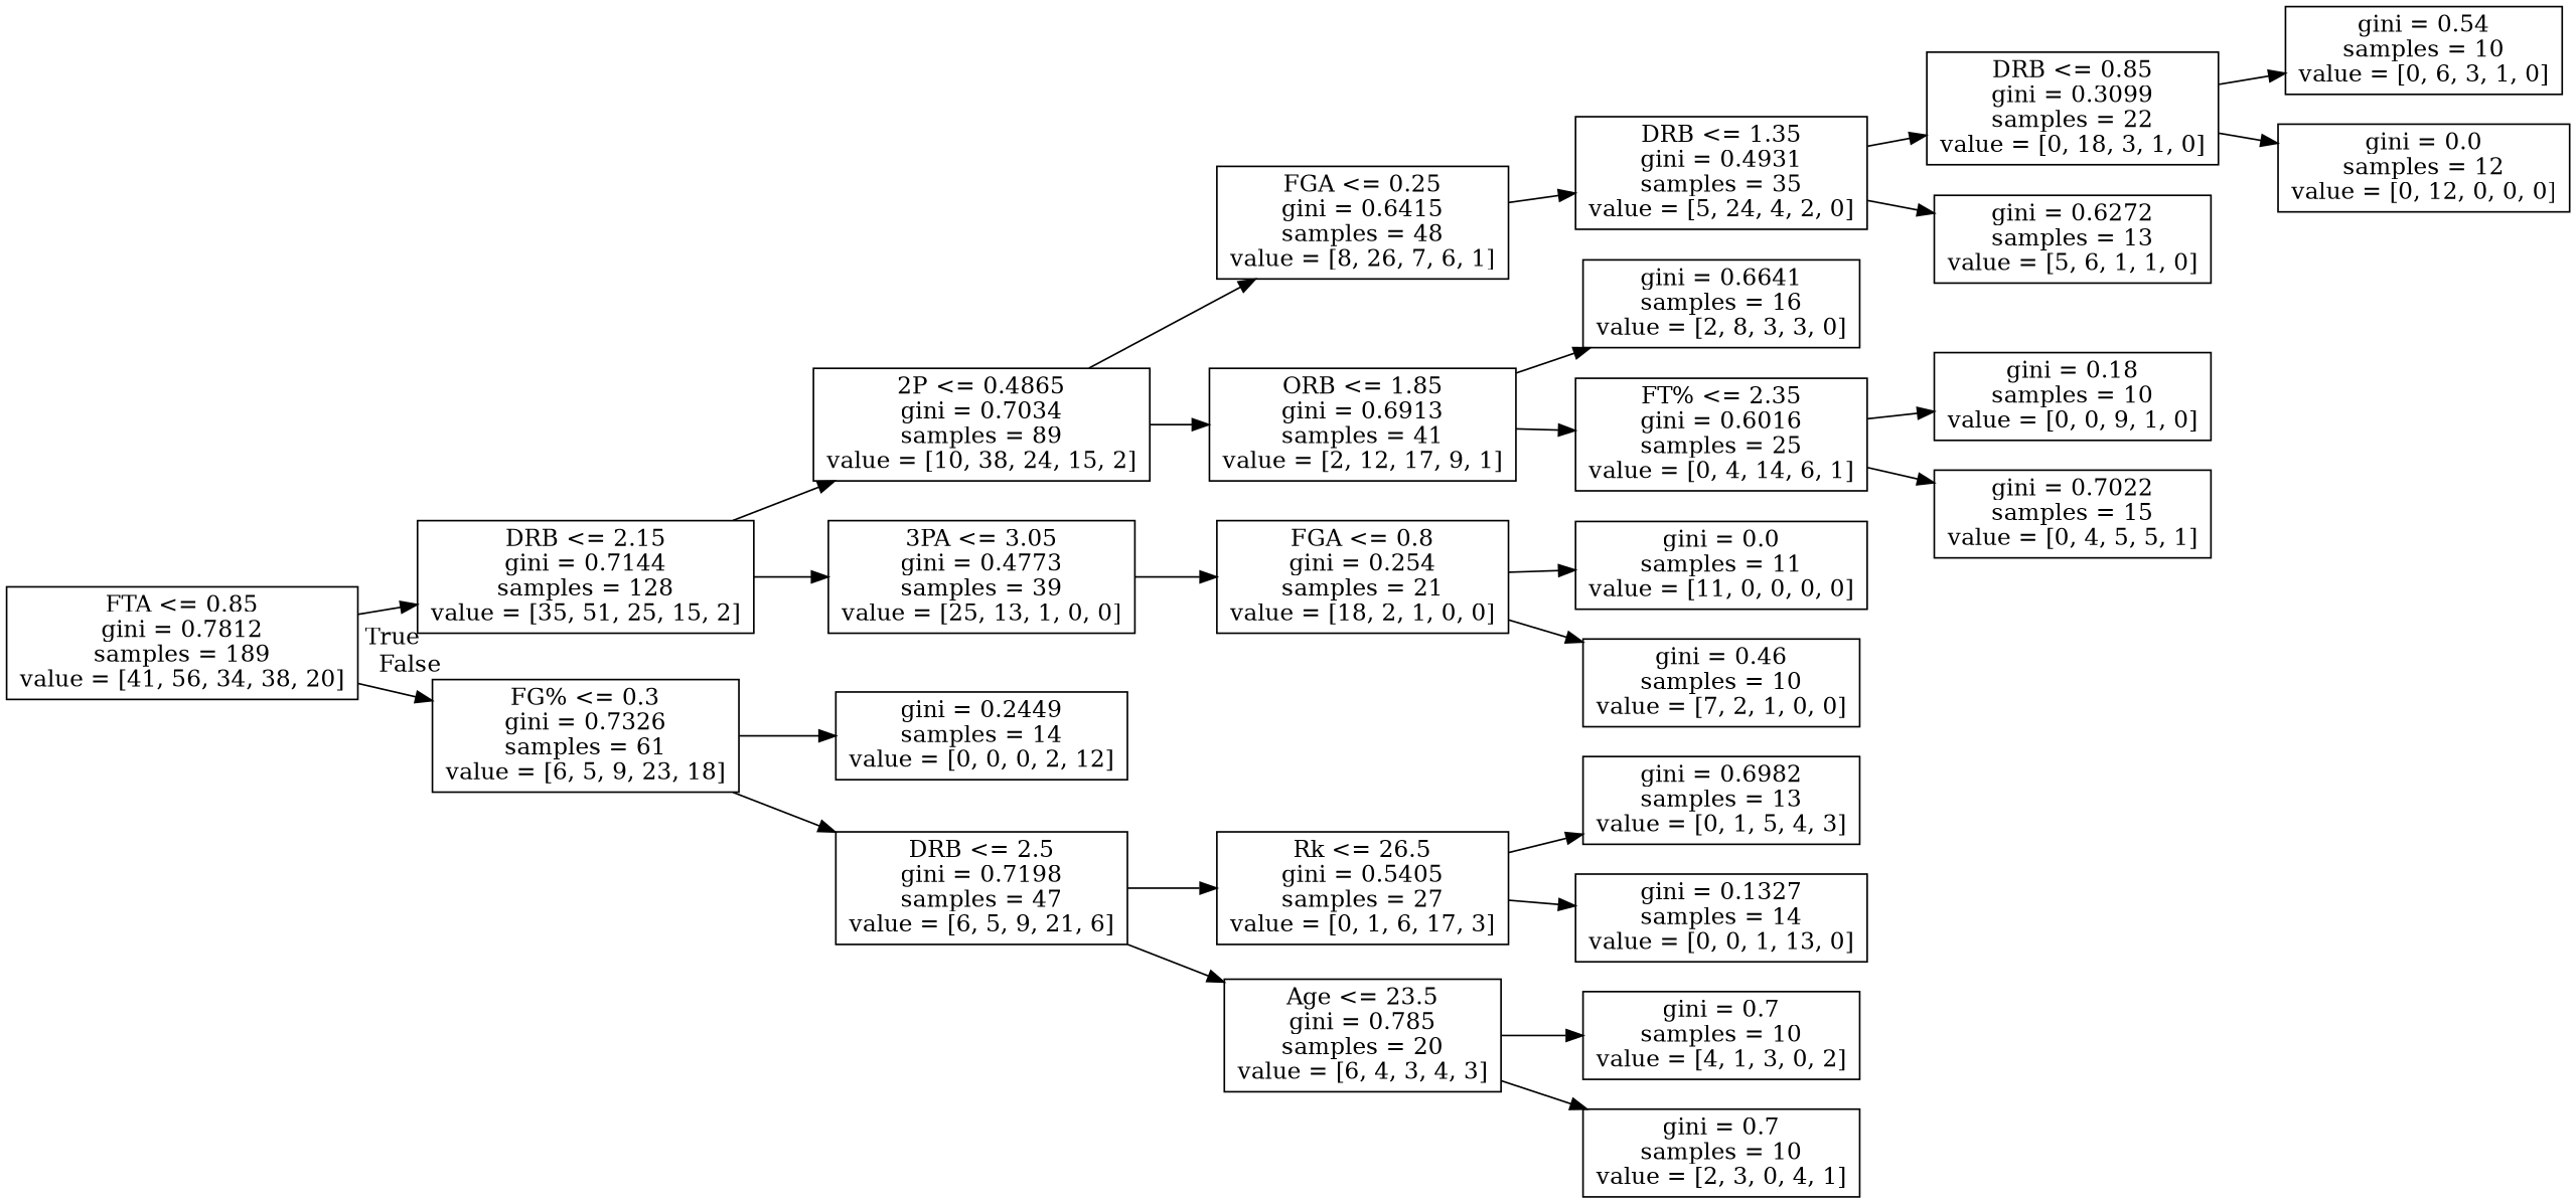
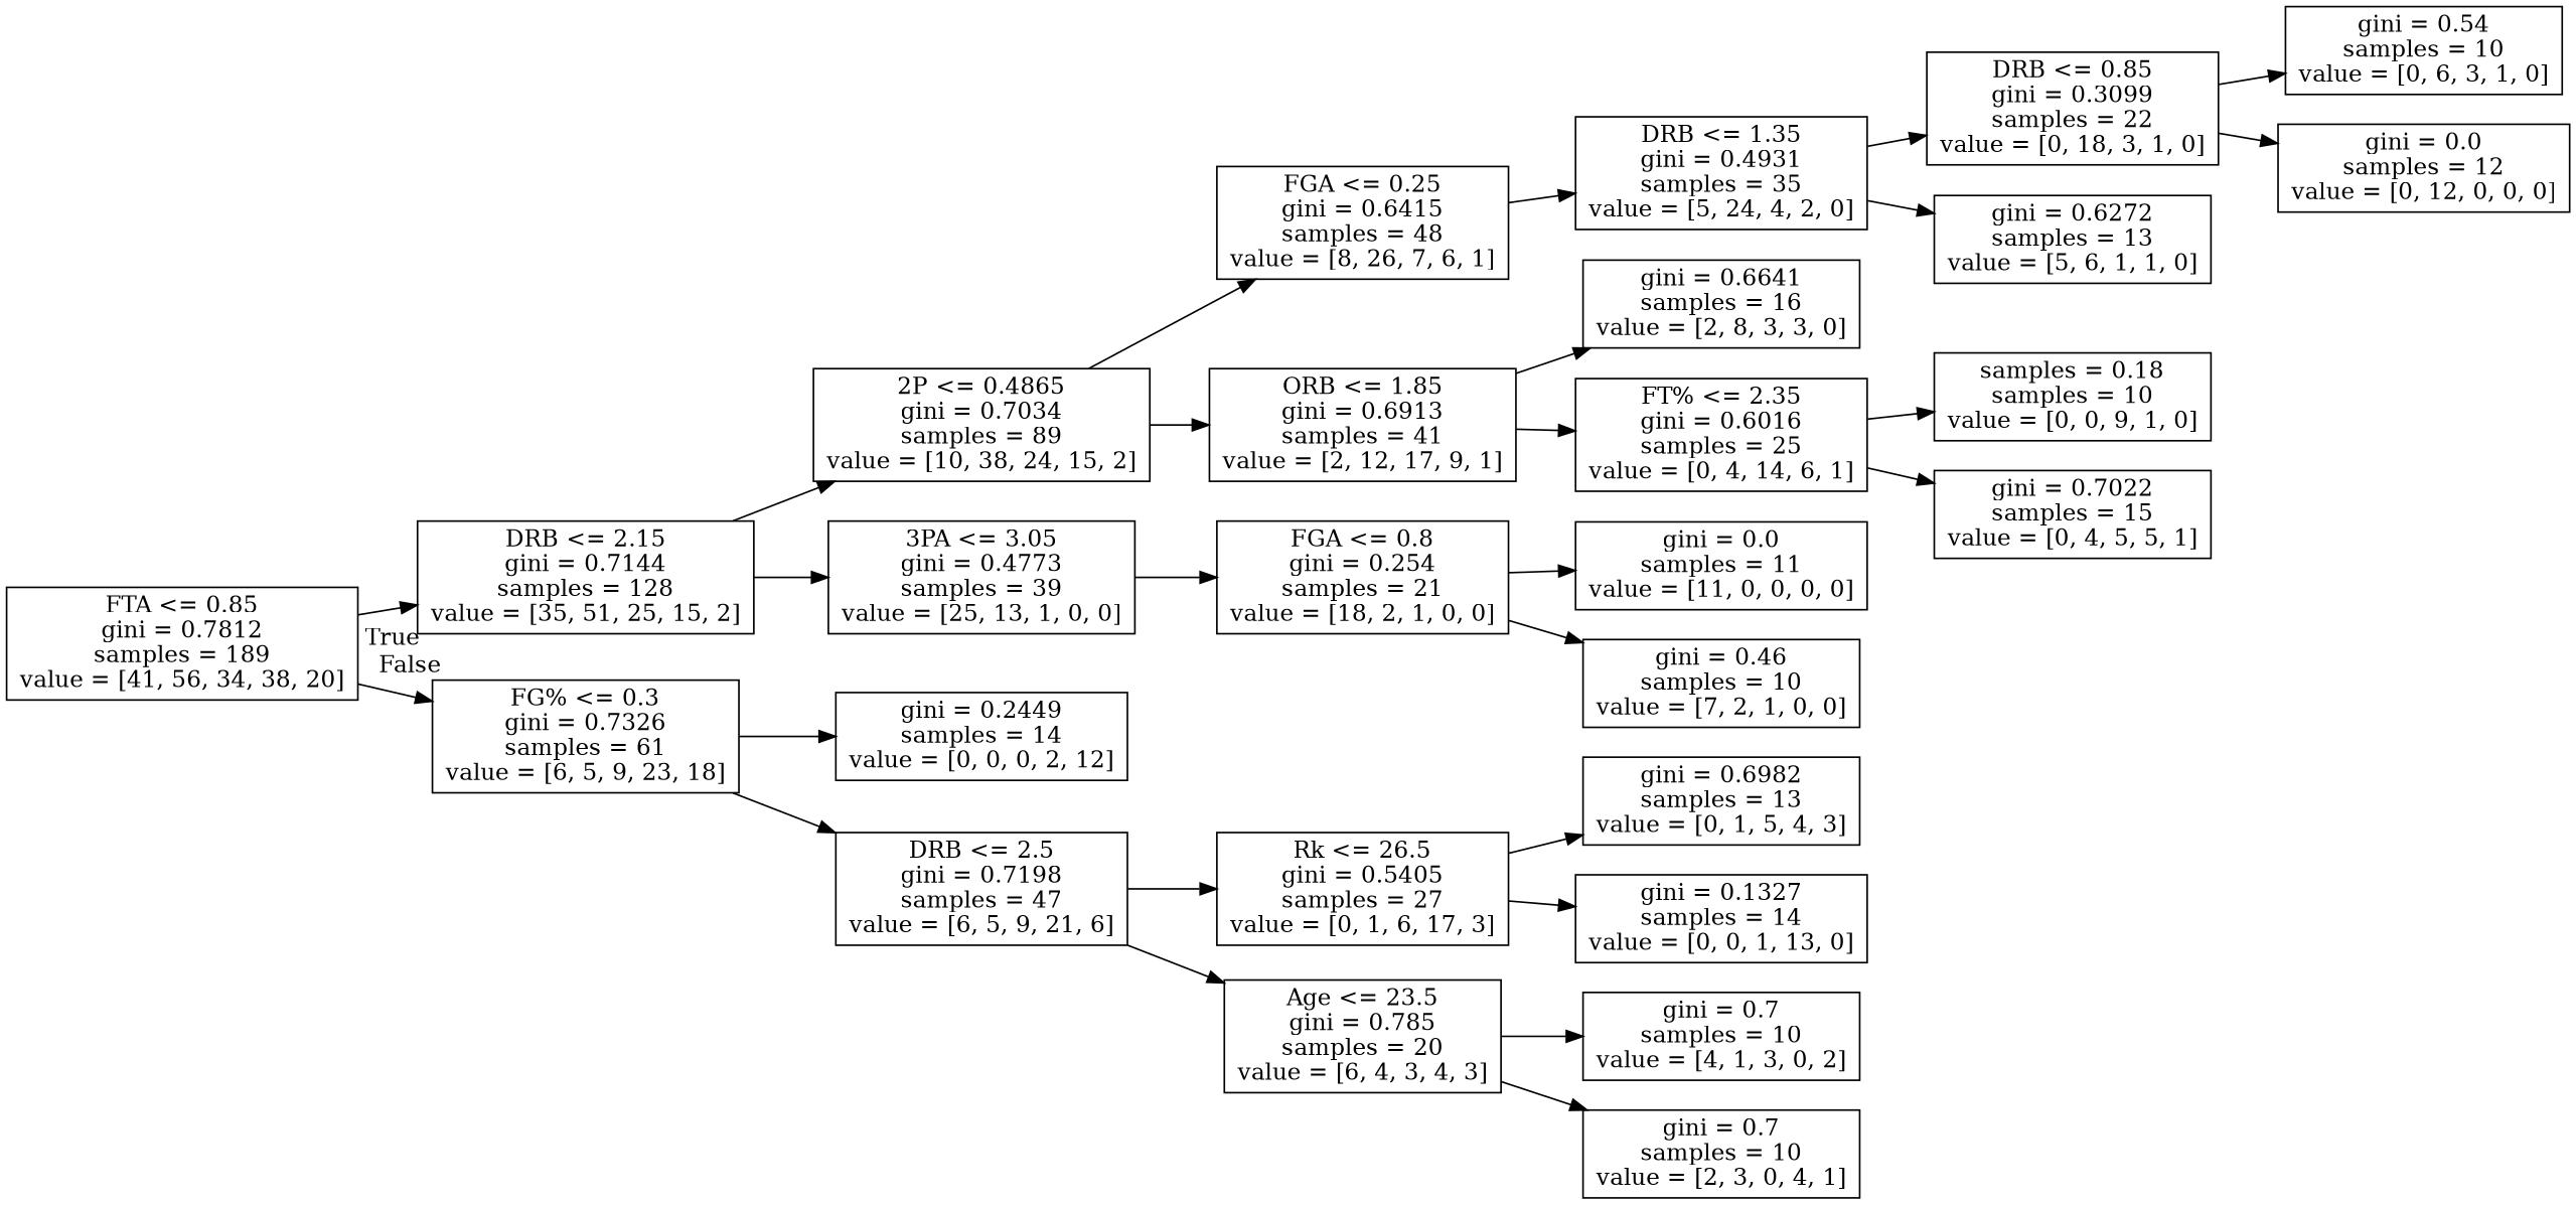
  digraph {
    rankdir=LR
    node [shape=box]
    n1 [label="FTA <= 0.85\ngini = 0.7812\nsamples = 189\nvalue = [41, 56, 34, 38, 20]"]
    n2 [label="DRB <= 2.15\ngini = 0.7144\nsamples = 128\nvalue = [35, 51, 25, 15, 2]"]
    n3 [label="FG% <= 0.3\ngini = 0.7326\nsamples = 61\nvalue = [6, 5, 9, 23, 18]"]
    n4 [label="2P <= 0.4865\ngini = 0.7034\nsamples = 89\nvalue = [10, 38, 24, 15, 2]"]
    n5 [label="3PA <= 3.05\ngini = 0.4773\nsamples = 39\nvalue = [25, 13, 1, 0, 0]"]
    n6 [label="gini = 0.2449\nsamples = 14\nvalue = [0, 0, 0, 2, 12]"]
    n7 [label="DRB <= 2.5\ngini = 0.7198\nsamples = 47\nvalue = [6, 5, 9, 21, 6]"]
    n8 [label="FGA <= 0.25\ngini = 0.6415\nsamples = 48\nvalue = [8, 26, 7, 6, 1]"]
    n9 [label="ORB <= 1.85\ngini = 0.6913\nsamples = 41\nvalue = [2, 12, 17, 9, 1]"]
    n10 [label="FGA <= 0.8\ngini = 0.254\nsamples = 21\nvalue = [18, 2, 1, 0, 0]"]
    n11 [label="DRB <= 1.35\ngini = 0.4931\nsamples = 35\nvalue = [5, 24, 4, 2, 0]"]
    n12 [label="gini = 0.6641\nsamples = 16\nvalue = [2, 8, 3, 3, 0]"]
    n13 [label="FT% <= 2.35\ngini = 0.6016\nsamples = 25\nvalue = [0, 4, 14, 6, 1]"]
    n14 [label="DRB <= 0.85\ngini = 0.3099\nsamples = 22\nvalue = [0, 18, 3, 1, 0]"]
    n15 [label="gini = 0.6272\nsamples = 13\nvalue = [5, 6, 1, 1, 0]"]
    n16 [label="gini = 0.54\nsamples = 10\nvalue = [0, 6, 3, 1, 0]"]
    n17 [label="gini = 0.0\nsamples = 12\nvalue = [0, 12, 0, 0, 0]"]
-   n18 [label="gini = 0.18\nsamples = 10\nvalue = [0, 0, 9, 1, 0]"]
+   n18 [label="samples = 0.18\nsamples = 10\nvalue = [0, 0, 9, 1, 0]"]
    n19 [label="gini = 0.7022\nsamples = 15\nvalue = [0, 4, 5, 5, 1]"]
    n20 [label="gini = 0.0\nsamples = 11\nvalue = [11, 0, 0, 0, 0]"]
    n21 [label="gini = 0.46\nsamples = 10\nvalue = [7, 2, 1, 0, 0]"]
    n22 [label="Rk <= 26.5\ngini = 0.5405\nsamples = 27\nvalue = [0, 1, 6, 17, 3]"]
    n23 [label="Age <= 23.5\ngini = 0.785\nsamples = 20\nvalue = [6, 4, 3, 4, 3]"]
    n24 [label="gini = 0.6982\nsamples = 13\nvalue = [0, 1, 5, 4, 3]"]
    n25 [label="gini = 0.1327\nsamples = 14\nvalue = [0, 0, 1, 13, 0]"]
    n26 [label="gini = 0.7\nsamples = 10\nvalue = [4, 1, 3, 0, 2]"]
    n27 [label="gini = 0.7\nsamples = 10\nvalue = [2, 3, 0, 4, 1]"]
    n1 -> n2 [headlabel=True labelangle=45 labeldistance=2.5]
    n1 -> n3 [headlabel=False labelangle=-45 labeldistance=2.5]
    n2 -> n4
    n2 -> n5
    n3 -> n6
    n3 -> n7
    n4 -> n8
    n4 -> n9
    n5 -> n10
    n7 -> n22
    n7 -> n23
    n8 -> n11
    n9 -> n12
    n9 -> n13
    n10 -> n20
    n10 -> n21
    n11 -> n14
    n11 -> n15
    n13 -> n18
    n13 -> n19
    n14 -> n16
    n14 -> n17
    n22 -> n24
    n22 -> n25
    n23 -> n26
    n23 -> n27
  }
